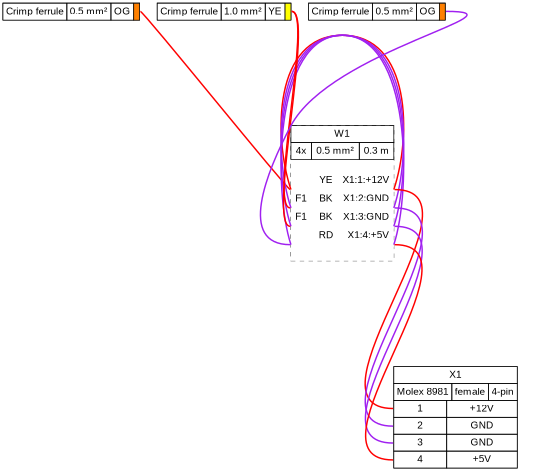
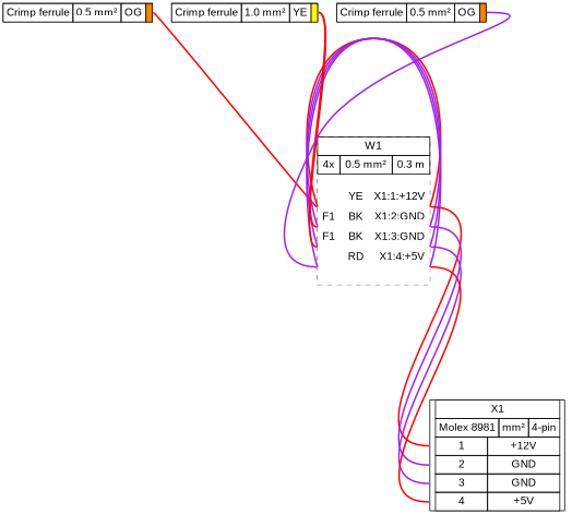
  graph {
    bgcolor="#FFFFFF"
    fontname=arial
    nodesep=0.33
    rankdir=TB
    ranksep=2
    node [fillcolor="#FFFFFF" fontname=arial margin=0 shape=box style=filled]
    edge [color=red fontname=arial headport="w1:w" style=bold tailport=e]
    n1 [height=0 label=< <table border="0" cellspacing="0" cellpadding="0" port="p1r" bgcolor="#FFFFFF">  <tr>   <td port="p1l">    <table border="0" cellborder="1" cellpadding="3" cellspacing="0">     <tr>      <td>Crimp ferrule</td>      <td>0.5 mm²</td>      <td>OG</td>      <td bgcolor="#FF8000" sides="TBLR"></td>     </tr>    </table>   </td>  </tr> </table> > width=0]
    n2 [height=0 label=< <table border="0" cellspacing="0" cellpadding="0" bgcolor="#FFFFFF">  <tr>   <td>    <table border="0" cellborder="1" cellpadding="3" cellspacing="0">     <tr>      <td>W1</td>     </tr>    </table>   </td>  </tr>  <tr>   <td>    <table border="0" cellborder="1" cellpadding="3" cellspacing="0">     <tr>      <td>4x</td>      <td>0.5 mm²</td>      <td>0.3 m</td>     </tr>    </table>   </td>  </tr>  <tr>   <td>    <table border="0" cellborder="0" cellspacing="0">     <tr>      <td>&nbsp;</td>     </tr>     <tr>      <td align="left"> </td>      <td> </td>      <td></td>      <td>YE</td>      <td> </td>      <td align="right">X1:1:+12V </td>     </tr>     <tr>      <td border="0" cellspacing="0" cellpadding="0" colspan="6" height="6" port="w1">       <table border="0" cellborder="0" cellspacing="0">        <tr>         <td bgcolor="#FFFFFF" border="0" cellpadding="0" colspan="6" height="2"></td>        </tr>        <tr>         <td bgcolor="#FFFFFF" border="0" cellpadding="0" colspan="6" height="2"></td>        </tr>        <tr>         <td bgcolor="#FFFFFF" border="0" cellpadding="0" colspan="6" height="2"></td>        </tr>       </table>      </td>     </tr>     <tr>      <td align="left"> F1</td>      <td> </td>      <td></td>      <td>BK</td>      <td> </td>      <td align="right">X1:2:GND </td>     </tr>     <tr>      <td border="0" cellspacing="0" cellpadding="0" colspan="6" height="6" port="w2">       <table border="0" cellborder="0" cellspacing="0">        <tr>         <td bgcolor="#FFFFFF" border="0" cellpadding="0" colspan="6" height="2"></td>        </tr>        <tr>         <td bgcolor="#FFFFFF" border="0" cellpadding="0" colspan="6" height="2"></td>        </tr>        <tr>         <td bgcolor="#FFFFFF" border="0" cellpadding="0" colspan="6" height="2"></td>        </tr>       </table>      </td>     </tr>     <tr>      <td align="left"> F1</td>      <td> </td>      <td></td>      <td>BK</td>      <td> </td>      <td align="right">X1:3:GND </td>     </tr>     <tr>      <td border="0" cellspacing="0" cellpadding="0" colspan="6" height="6" port="w3">       <table border="0" cellborder="0" cellspacing="0">        <tr>         <td bgcolor="#FFFFFF" border="0" cellpadding="0" colspan="6" height="2"></td>        </tr>        <tr>         <td bgcolor="#FFFFFF" border="0" cellpadding="0" colspan="6" height="2"></td>        </tr>        <tr>         <td bgcolor="#FFFFFF" border="0" cellpadding="0" colspan="6" height="2"></td>        </tr>       </table>      </td>     </tr>     <tr>      <td align="left"> </td>      <td> </td>      <td></td>      <td>RD</td>      <td> </td>      <td align="right">X1:4:+5V </td>     </tr>     <tr>      <td border="0" cellspacing="0" cellpadding="0" colspan="6" height="6" port="w4">       <table border="0" cellborder="0" cellspacing="0">        <tr>         <td bgcolor="#FFFFFF" border="0" cellpadding="0" colspan="6" height="2"></td>        </tr>        <tr>         <td bgcolor="#FFFFFF" border="0" cellpadding="0" colspan="6" height="2"></td>        </tr>        <tr>         <td bgcolor="#FFFFFF" border="0" cellpadding="0" colspan="6" height="2"></td>        </tr>       </table>      </td>     </tr>     <tr>      <td>&nbsp;</td>     </tr>    </table>   </td>  </tr> </table> > style="filled,dashed" width=0]
    n3 [height=0 label=< <table border="0" cellspacing="0" cellpadding="0" port="p1r" bgcolor="#FFFFFF">  <tr>   <td port="p1l">    <table border="0" cellborder="1" cellpadding="3" cellspacing="0">     <tr>      <td>Crimp ferrule</td>      <td>1.0 mm²</td>      <td>YE</td>      <td bgcolor="#FFFF00" sides="TBLR"></td>     </tr>    </table>   </td>  </tr> </table> > width=0]
    n4 [height=0 label=< <table border="0" cellspacing="0" cellpadding="0" port="p1r" bgcolor="#FFFFFF">  <tr>   <td port="p1l">    <table border="0" cellborder="1" cellpadding="3" cellspacing="0">     <tr>      <td>Crimp ferrule</td>      <td>0.5 mm²</td>      <td>OG</td>      <td bgcolor="#FF8000" sides="TBLR"></td>     </tr>    </table>   </td>  </tr> </table> > width=0]
-   n5 [height=0 label=< <table border="0" cellspacing="0" cellpadding="0" bgcolor="#FFFFFF">  <tr>   <td>    <table border="0" cellborder="1" cellpadding="3" cellspacing="0">     <tr>      <td>X1</td>     </tr>    </table>   </td>  </tr>  <tr>   <td>    <table border="0" cellborder="1" cellpadding="3" cellspacing="0">     <tr>      <td>Molex 8981</td>      <td>female</td>      <td>4-pin</td>     </tr>    </table>   </td>  </tr>  <tr>   <td>    <table border="0" cellborder="1" cellpadding="3" cellspacing="0">     <tr>      <td port="p1l">1</td>      <td>+12V</td>      []     </tr>     <tr>      <td port="p2l">2</td>      <td>GND</td>      []     </tr>     <tr>      <td port="p3l">3</td>      <td>GND</td>      []     </tr>     <tr>      <td port="p4l">4</td>      <td>+5V</td>      []     </tr>    </table>   </td>  </tr> </table> > width=0]
+   n5 [height=0 label=< <table border="0" cellspacing="0" cellpadding="0" bgcolor="#FFFFFF">  <tr>   <td>    <table border="0" cellborder="1" cellpadding="3" cellspacing="0">     <tr>      <td>X1</td>     </tr>    </table>   </td>  </tr>  <tr>   <td>    <table border="0" cellborder="1" cellpadding="3" cellspacing="0">     <tr>      <td>Molex 8981</td>      <td>mm²</td>      <td>4-pin</td>     </tr>    </table>   </td>  </tr>  <tr>   <td>    <table border="0" cellborder="1" cellpadding="3" cellspacing="0">     <tr>      <td port="p1l">1</td>      <td>+12V</td>      []     </tr>     <tr>      <td port="p2l">2</td>      <td>GND</td>      []     </tr>     <tr>      <td port="p3l">3</td>      <td>GND</td>      []     </tr>     <tr>      <td port="p4l">4</td>      <td>+5V</td>      []     </tr>    </table>   </td>  </tr> </table> > width=0]
    n1 -- n2
    n2 -- n2 [straight=straight tailport="w1:e"]
    n2 -- n2 [color=purple headport="w2:w" straight=straight tailport="w2:e"]
    n2 -- n2 [color=purple headport="w3:w" straight=straight tailport="w3:e"]
    n2 -- n2 [color=purple headport="w4:w" straight=straight tailport="w4:e"]
    n2 -- n5 [headport="p1l:w" tailport="w1:e"]
    n2 -- n5 [color=purple headport="p2l:w" tailport="w2:e"]
    n2 -- n5 [color=purple headport="p3l:w" tailport="w3:e"]
    n2 -- n5 [headport="p4l:w" tailport="w4:e"]
    n3 -- n2 [headport="w2:w"]
    n3 -- n2 [headport="w3:w"]
    n4 -- n2 [color=purple headport="w4:w"]
  }
